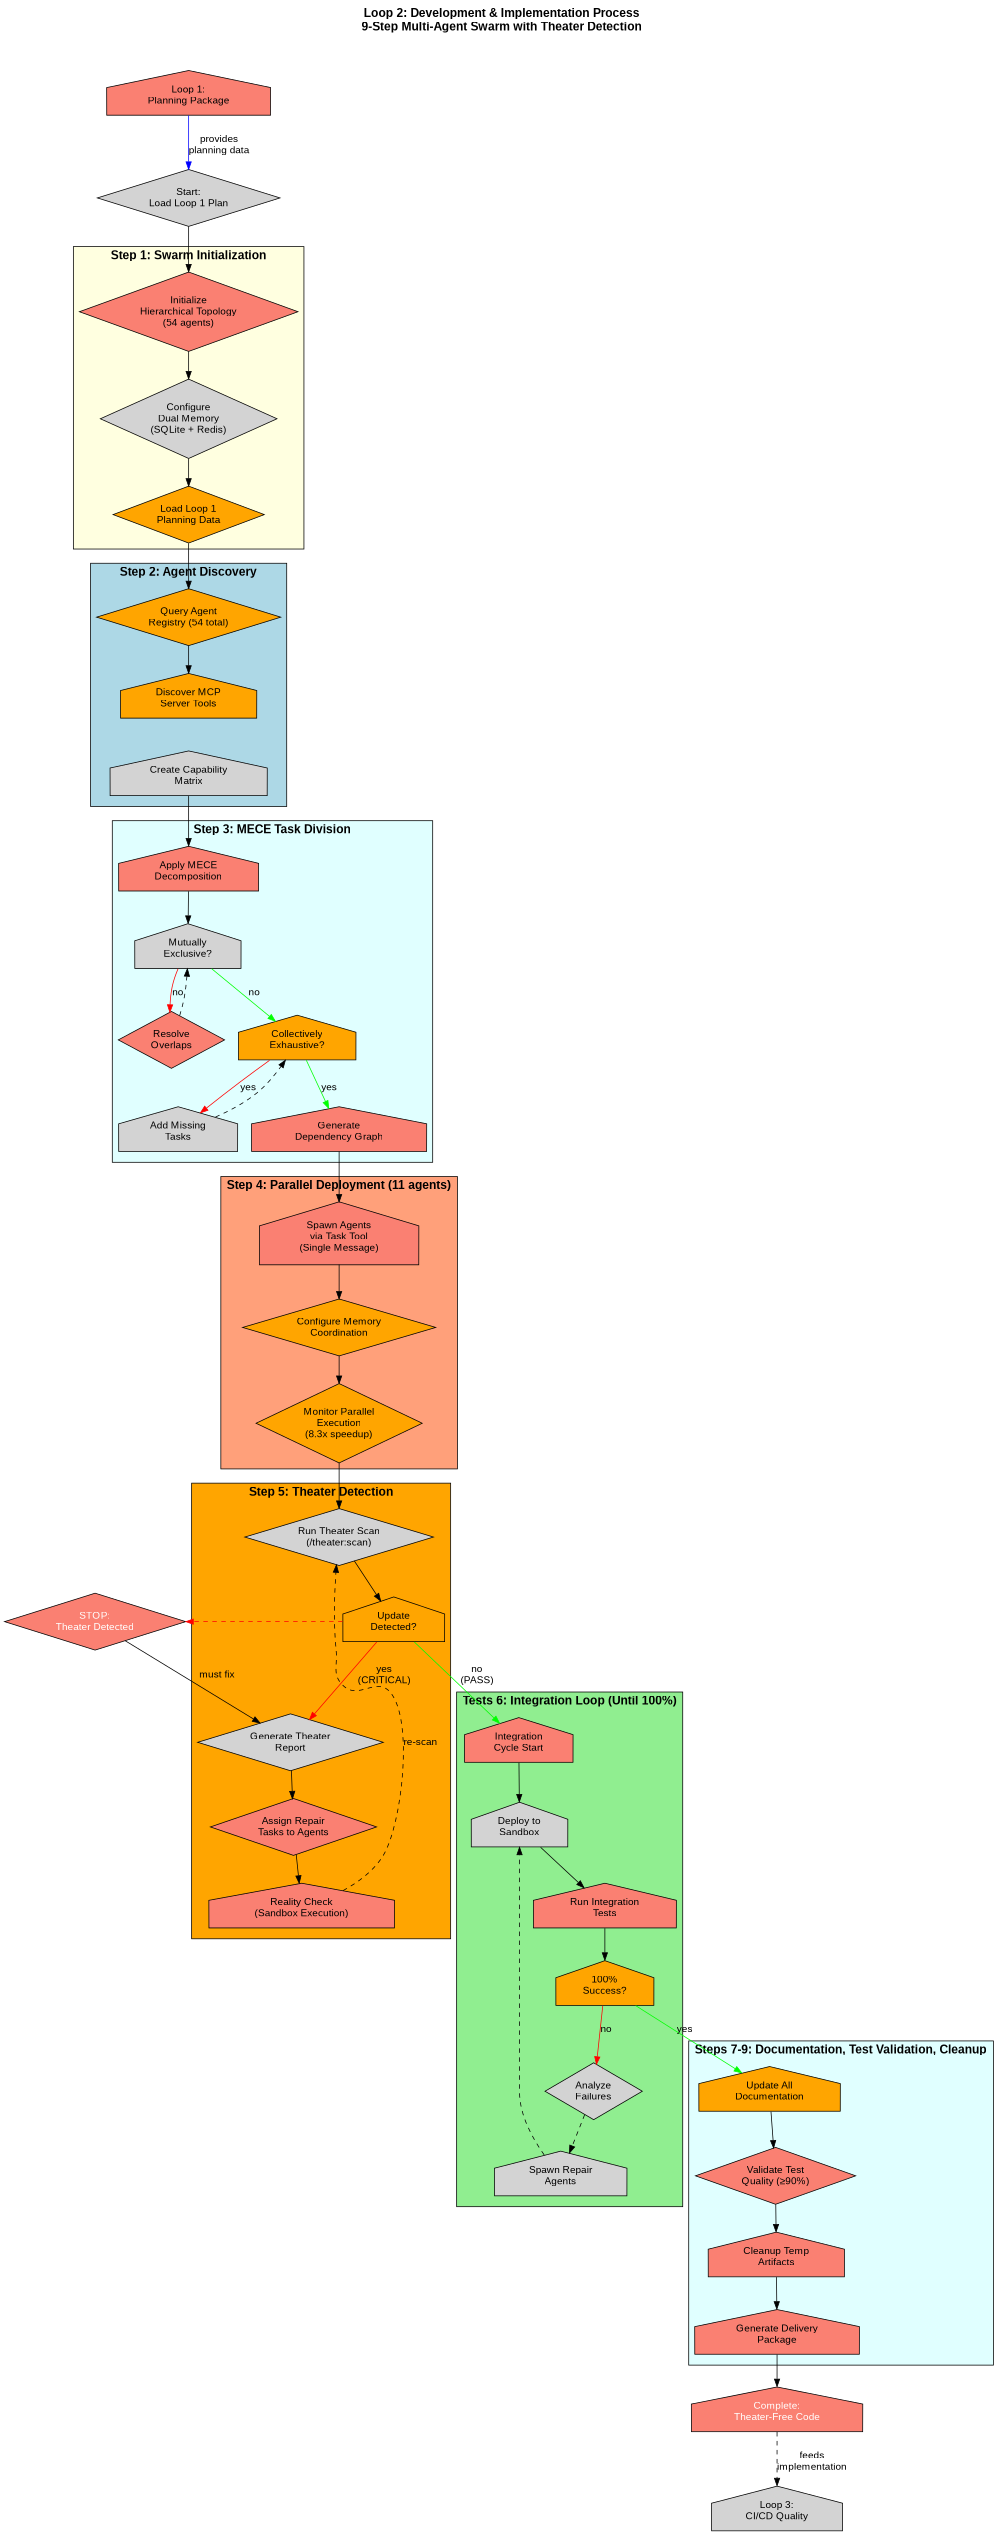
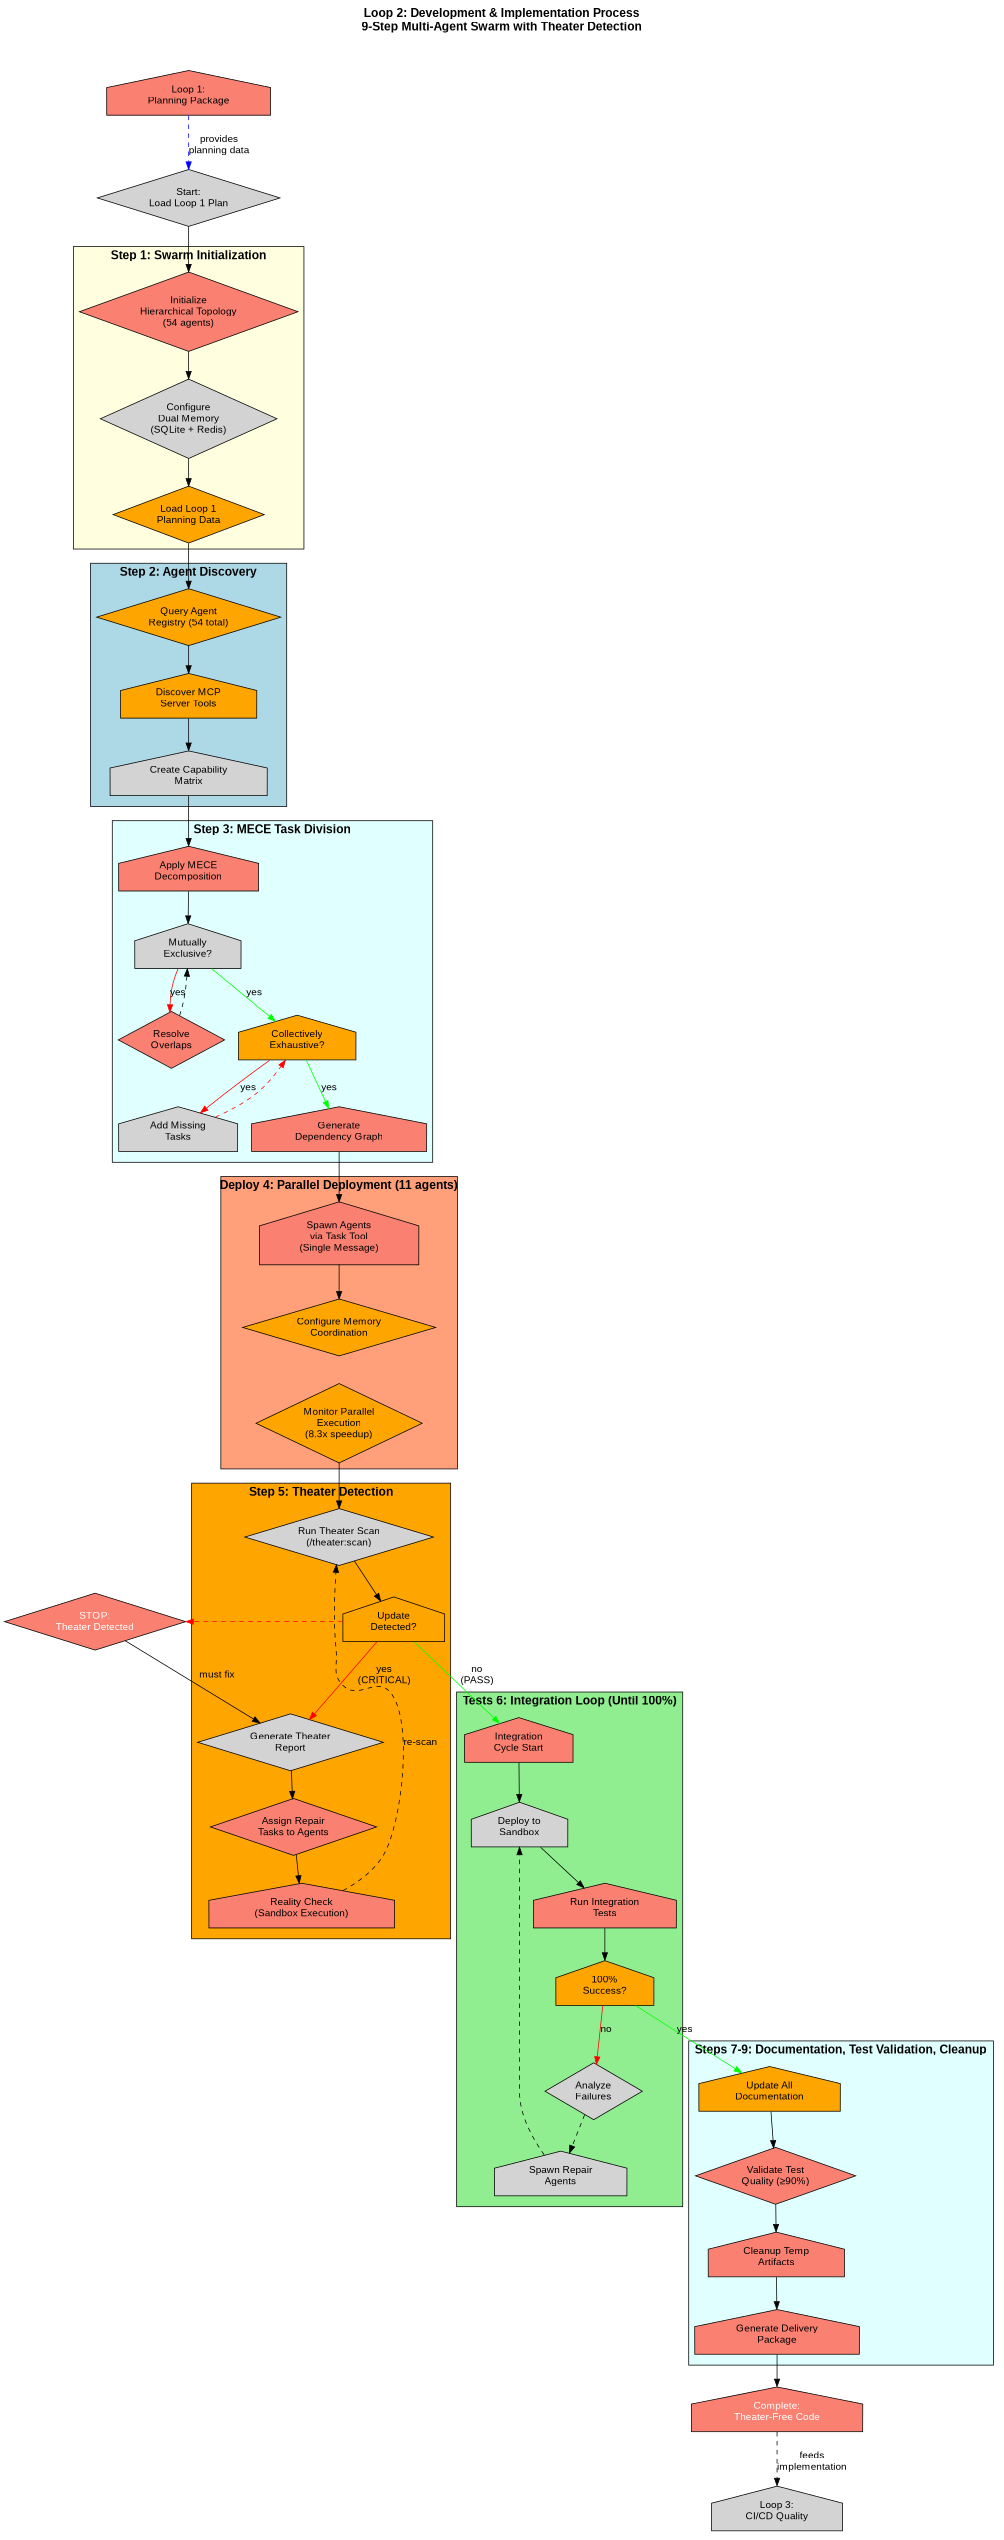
  digraph {
    compound=true
    fontname="Arial Bold"
    fontsize=16
    label="Loop 2: Development & Implementation Process\n9-Step Multi-Agent Swarm with Theater Detection"
    labelloc=t
    rankdir=TB
    node [fillcolor=salmon fontname=Arial shape=house style=filled]
    edge [fontname=Arial]
    n1 [label="Initialize\nHierarchical Topology\n(54 agents)" shape=diamond]
    n2 [fillcolor=lightgrey label="Configure\nDual Memory\n(SQLite + Redis)" shape=diamond]
    n3 [fillcolor=orange label="Load Loop 1\nPlanning Data" shape=diamond]
    n4 [fillcolor=orange label="Query Agent\nRegistry (54 total)" shape=diamond]
    n5 [fillcolor=orange label="Discover MCP\nServer Tools"]
    n6 [fillcolor=lightgrey label="Create Capability\nMatrix"]
    n7 [label="Apply MECE\nDecomposition"]
    n8 [fillcolor=lightgrey label="Mutually\nExclusive?"]
    n9 [label="Resolve\nOverlaps" shape=diamond]
    n10 [fillcolor=orange label="Collectively\nExhaustive?"]
    n11 [fillcolor=lightgrey label="Add Missing\nTasks"]
    n12 [label="Generate\nDependency Graph"]
    n13 [label="Spawn Agents\nvia Task Tool\n(Single Message)"]
    n14 [fillcolor=orange label="Configure Memory\nCoordination" shape=diamond]
    n15 [fillcolor=orange label="Monitor Parallel\nExecution\n(8.3x speedup)" shape=diamond]
    n16 [fillcolor=lightgrey label="Run Theater Scan\n(/theater:scan)" shape=diamond]
    n17 [fillcolor=orange label="Update\nDetected?"]
    n18 [fillcolor=lightgrey label="Generate Theater\nReport" shape=diamond]
    n19 [label="Assign Repair\nTasks to Agents" shape=diamond]
    n20 [label="Reality Check\n(Sandbox Execution)"]
    n21 [label="Integration\nCycle Start"]
    n22 [fillcolor=lightgrey label="Deploy to\nSandbox"]
    n23 [label="Run Integration\nTests"]
    n24 [fillcolor=orange label="100%\nSuccess?"]
    n25 [fillcolor=lightgrey label="Analyze\nFailures" shape=diamond]
    n26 [fillcolor=lightgrey label="Spawn Repair\nAgents"]
    n27 [fillcolor=orange label="Update All\nDocumentation"]
    n28 [label="Validate Test\nQuality (≥90%)" shape=diamond]
    n29 [label="Cleanup Temp\nArtifacts"]
    n30 [label="Generate Delivery\nPackage"]
    n31 [fontcolor=white label="STOP:\nTheater Detected" shape=diamond]
    n32 [fontcolor=white label="Complete:\nTheater-Free Code"]
    n33 [fillcolor=lightgrey label="Start:\nLoad Loop 1 Plan" shape=diamond]
    n34 [fillcolor=lightgrey label="Loop 3:\nCI/CD Quality"]
    n35 [label="Loop 1:\nPlanning Package"]
    subgraph cluster_1 {
      fillcolor=lightyellow
      label="Step 1: Swarm Initialization"
      style=filled
      n1
      n2
      n3
    }
    subgraph cluster_2 {
      fillcolor=lightblue
      label="Step 2: Agent Discovery"
      style=filled
      n4
      n5
      n6
    }
    subgraph cluster_3 {
      fillcolor=lightcyan
      label="Step 3: MECE Task Division"
      style=filled
      n7
      n8
      n9
      n10
      n11
      n12
    }
    subgraph cluster_4 {
      fillcolor=lightsalmon
-     label="Step 4: Parallel Deployment (11 agents)"
+     label="Deploy 4: Parallel Deployment (11 agents)"
      style=filled
      n13
      n14
      n15
    }
    subgraph cluster_5 {
      fillcolor=orange
      label="Step 5: Theater Detection"
      style=filled
      n16
      n17
      n18
      n19
      n20
    }
    subgraph cluster_6 {
      fillcolor=lightgreen
      label="Tests 6: Integration Loop (Until 100%)"
      style=filled
      n21
      n22
      n23
      n24
      n25
      n26
    }
    subgraph cluster_7 {
      fillcolor=lightcyan
      label="Steps 7-9: Documentation, Test Validation, Cleanup"
      style=filled
      n27
      n28
      n29
      n30
    }
    n1 -> n2
    n2 -> n3
    n3 -> n4
    n4 -> n5
+   n5 -> n6
    n6 -> n7
    n7 -> n8
-   n8 -> n9 [color=red label=no]
-   n8 -> n10 [color=green label=no]
+   n8 -> n9 [color=red label=yes]
+   n8 -> n10 [color=green label=yes]
    n9 -> n8 [style=dashed]
    n10 -> n11 [color=red label=yes]
    n10 -> n12 [color=green label=yes]
-   n11 -> n10 [style=dashed]
+   n11 -> n10 [style=dashed color=red]
    n12 -> n13
    n13 -> n14
-   n14 -> n15
    n15 -> n16
    n16 -> n17
    n17 -> n18 [color=red label="yes\n(CRITICAL)"]
    n17 -> n21 [color=green label="no\n(PASS)"]
    n17 -> n31 [color=red style=dashed]
    n18 -> n19
    n19 -> n20
    n20 -> n16 [label="re-scan" style=dashed]
    n21 -> n22
    n22 -> n23
    n23 -> n24
    n24 -> n25 [color=red label=no]
    n24 -> n27 [color=green label=yes]
    n25 -> n26 [style=dashed]
    n26 -> n22 [style=dashed]
    n27 -> n28
    n28 -> n29
    n29 -> n30
    n30 -> n32
    n31 -> n18 [label="must fix"]
    n32 -> n34 [color=black label="feeds\nimplementation" style=dashed]
    n33 -> n1
-   n35 -> n33 [color=blue label="provides\nplanning data" style=solid]
+   n35 -> n33 [color=blue label="provides\nplanning data" style=dashed]
  }
